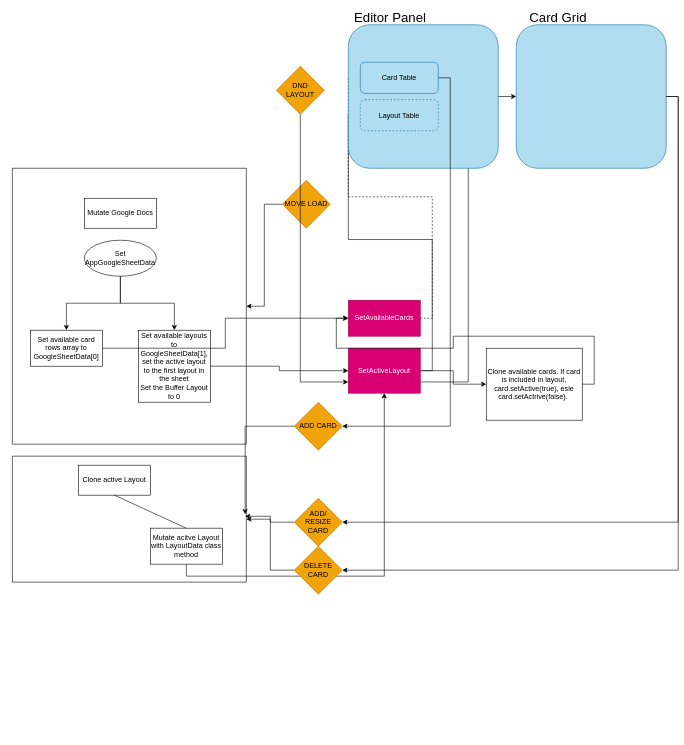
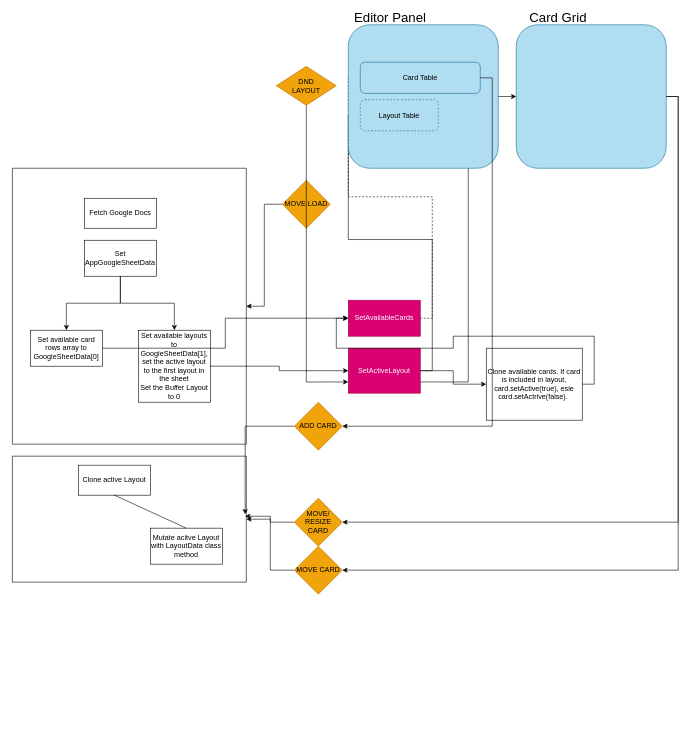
  <mxCell id="0" />
  <mxCell id="1" parent="0" />
  <mxCell id="2" value="" style="group" vertex="1" connectable="0" parent="1"><mxGeometry x="20" y="280" width="390" height="460" as="geometry" /></mxCell>
  <mxCell id="3" value="" style="verticalLabelPosition=bottom;verticalAlign=top;html=1;shape=mxgraph.basic.rect;fillColor2=none;strokeWidth=1;size=20;indent=5;" vertex="1" parent="2"><mxGeometry width="390" height="460" as="geometry" /></mxCell>
- <mxCell id="4" value="Mutate Google Docs" style="rounded=0;whiteSpace=wrap;html=1;" vertex="1" parent="2"><mxGeometry x="120" y="50" width="120" height="50" as="geometry" /></mxCell>
- <mxCell id="5" value="Set AppGoogleSheetData&lt;br&gt;" style="ellipse;whiteSpace=wrap;html=1;" vertex="1" parent="2"><mxGeometry x="120" y="120" width="120" height="60" as="geometry" /></mxCell>
+ <mxCell id="4" value="Fetch Google Docs" style="rounded=0;whiteSpace=wrap;html=1;" vertex="1" parent="2"><mxGeometry x="120" y="50" width="120" height="50" as="geometry" /></mxCell>
+ <mxCell id="5" value="Set AppGoogleSheetData&lt;br&gt;" style="rounded=0;whiteSpace=wrap;html=1;" vertex="1" parent="2"><mxGeometry x="120" y="120" width="120" height="60" as="geometry" /></mxCell>
  <mxCell id="6" value="Set available card rows array to GoogleSheetData[0]" style="rounded=0;whiteSpace=wrap;html=1;" vertex="1" parent="2"><mxGeometry x="30" y="270" width="120" height="60" as="geometry" /></mxCell>
  <mxCell id="7" style="edgeStyle=orthogonalEdgeStyle;rounded=0;orthogonalLoop=1;jettySize=auto;html=1;exitX=0.5;exitY=1;exitDx=0;exitDy=0;entryX=0.5;entryY=0;entryDx=0;entryDy=0;" edge="1" parent="2" source="5" target="6"><mxGeometry relative="1" as="geometry" /></mxCell>
  <mxCell id="8" value="Set available layouts to GoogleSheetData[1], set the active layout to the first layout in the sheet&lt;br&gt;Set the Buffer Layout to 0" style="rounded=0;whiteSpace=wrap;html=1;" vertex="1" parent="2"><mxGeometry x="210" y="270" width="120" height="120" as="geometry" /></mxCell>
  <mxCell id="9" style="edgeStyle=orthogonalEdgeStyle;rounded=0;orthogonalLoop=1;jettySize=auto;html=1;exitX=0.5;exitY=1;exitDx=0;exitDy=0;entryX=0.5;entryY=0;entryDx=0;entryDy=0;" edge="1" parent="2" source="5" target="8"><mxGeometry relative="1" as="geometry" /></mxCell>
  <mxCell id="10" style="edgeStyle=orthogonalEdgeStyle;rounded=0;orthogonalLoop=1;jettySize=auto;html=1;exitX=0;exitY=0.5;exitDx=0;exitDy=0;" edge="1" parent="1" source="11" target="3"><mxGeometry relative="1" as="geometry" /></mxCell>
  <mxCell id="11" value="MOVE LOAD" style="rhombus;whiteSpace=wrap;html=1;fillColor=#f0a30a;strokeColor=#BD7000;fontColor=#000000;" vertex="1" parent="1"><mxGeometry x="470" y="300" width="80" height="80" as="geometry" /></mxCell>
  <mxCell id="12" value="" style="group" vertex="1" connectable="0" parent="1"><mxGeometry x="20" y="760" width="390" height="460" as="geometry" /></mxCell>
  <mxCell id="13" value="" style="verticalLabelPosition=bottom;verticalAlign=top;html=1;shape=mxgraph.basic.rect;fillColor2=none;strokeWidth=1;size=20;indent=5;" vertex="1" parent="12"><mxGeometry width="390" height="210" as="geometry" /></mxCell>
  <mxCell id="14" value="Clone active Layout" style="rounded=0;whiteSpace=wrap;html=1;" vertex="1" parent="12"><mxGeometry x="110" y="15" width="120" height="50" as="geometry" /></mxCell>
  <mxCell id="15" value="Mutate acitve Layout with LayoutData class method" style="rounded=0;whiteSpace=wrap;html=1;" vertex="1" parent="12"><mxGeometry x="230" y="120" width="120" height="60" as="geometry" /></mxCell>
  <mxCell id="16" value="" style="endArrow=none;html=1;entryX=0.5;entryY=1;entryDx=0;entryDy=0;exitX=0.5;exitY=0;exitDx=0;exitDy=0;" edge="1" parent="12" source="15" target="14"><mxGeometry width="50" height="50" relative="1" as="geometry"><mxPoint x="90" y="190" as="sourcePoint" /><mxPoint x="140" y="140" as="targetPoint" /></mxGeometry></mxCell>
  <mxCell id="17" style="edgeStyle=orthogonalEdgeStyle;rounded=0;orthogonalLoop=1;jettySize=auto;html=1;exitX=1;exitY=0.5;exitDx=0;exitDy=0;entryX=0;entryY=0.5;entryDx=0;entryDy=0;" edge="1" parent="1" source="20" target="24"><mxGeometry relative="1" as="geometry" /></mxCell>
  <mxCell id="18" style="edgeStyle=orthogonalEdgeStyle;rounded=0;orthogonalLoop=1;jettySize=auto;html=1;exitX=1;exitY=0.5;exitDx=0;exitDy=0;entryX=0;entryY=0.5;entryDx=0;entryDy=0;" edge="1" parent="1" source="20" target="32"><mxGeometry relative="1" as="geometry" /></mxCell>
  <mxCell id="19" style="edgeStyle=orthogonalEdgeStyle;rounded=0;orthogonalLoop=1;jettySize=auto;html=1;exitX=1;exitY=0.75;exitDx=0;exitDy=0;entryX=0;entryY=0.5;entryDx=0;entryDy=0;" edge="1" parent="1" source="20" target="34"><mxGeometry relative="1" as="geometry" /></mxCell>
  <mxCell id="20" value="SetActiveLayout" style="rounded=0;whiteSpace=wrap;html=1;fillColor=#d80073;strokeColor=#A50040;fontColor=#ffffff;" vertex="1" parent="1"><mxGeometry x="580" y="580" width="120" height="75" as="geometry" /></mxCell>
- <mxCell id="21" style="edgeStyle=orthogonalEdgeStyle;rounded=0;orthogonalLoop=1;jettySize=auto;html=1;exitX=0.5;exitY=1;exitDx=0;exitDy=0;entryX=0.5;entryY=1;entryDx=0;entryDy=0;" edge="1" parent="1" source="15" target="20"><mxGeometry relative="1" as="geometry"><mxPoint x="200" y="960" as="targetPoint" /></mxGeometry></mxCell>
  <mxCell id="22" style="edgeStyle=orthogonalEdgeStyle;rounded=0;orthogonalLoop=1;jettySize=auto;html=1;exitX=1;exitY=0.5;exitDx=0;exitDy=0;entryX=0;entryY=0.5;entryDx=0;entryDy=0;" edge="1" parent="1" source="8" target="20"><mxGeometry relative="1" as="geometry" /></mxCell>
  <mxCell id="23" style="edgeStyle=orthogonalEdgeStyle;rounded=0;orthogonalLoop=1;jettySize=auto;html=1;exitX=1;exitY=0.5;exitDx=0;exitDy=0;entryX=0;entryY=0.5;entryDx=0;entryDy=0;" edge="1" parent="1" source="24" target="26"><mxGeometry relative="1" as="geometry" /></mxCell>
  <mxCell id="24" value="Clone available cards. If card is included in layout, card.setActive(true), esle card.setActrive(false).&amp;nbsp;" style="rounded=0;whiteSpace=wrap;html=1;" vertex="1" parent="1"><mxGeometry x="810" y="580" width="160" height="120" as="geometry" /></mxCell>
  <mxCell id="25" style="edgeStyle=orthogonalEdgeStyle;rounded=0;orthogonalLoop=1;jettySize=auto;html=1;exitX=1;exitY=0.5;exitDx=0;exitDy=0;entryX=0;entryY=0.5;entryDx=0;entryDy=0;dashed=1;" edge="1" parent="1" source="26" target="31"><mxGeometry relative="1" as="geometry" /></mxCell>
  <mxCell id="26" value="SetAvailableCards" style="rounded=0;whiteSpace=wrap;html=1;fillColor=#d80073;strokeColor=#A50040;fontColor=#ffffff;" vertex="1" parent="1"><mxGeometry x="580" y="500" width="120" height="60" as="geometry" /></mxCell>
  <mxCell id="27" style="edgeStyle=orthogonalEdgeStyle;rounded=0;orthogonalLoop=1;jettySize=auto;html=1;exitX=1;exitY=0.5;exitDx=0;exitDy=0;entryX=0;entryY=0.5;entryDx=0;entryDy=0;" edge="1" parent="1" source="6" target="26"><mxGeometry relative="1" as="geometry" /></mxCell>
  <mxCell id="28" value="" style="group" vertex="1" connectable="0" parent="1"><mxGeometry x="580" y="20" width="250" height="260" as="geometry" /></mxCell>
  <mxCell id="29" value="" style="rounded=1;whiteSpace=wrap;html=1;fillColor=#b1ddf0;strokeColor=#10739e;" vertex="1" parent="28"><mxGeometry y="20.8" width="250" height="239.2" as="geometry" /></mxCell>
  <mxCell id="30" value="&lt;font style=&quot;font-size: 22px&quot;&gt;Editor Panel&lt;/font&gt;" style="text;html=1;strokeColor=none;fillColor=none;align=center;verticalAlign=middle;whiteSpace=wrap;rounded=0;" vertex="1" parent="28"><mxGeometry width="140" height="20.8" as="geometry" /></mxCell>
- <mxCell id="31" value="Card Table" style="rounded=1;whiteSpace=wrap;html=1;fillColor=#b1ddf0;strokeColor=#10739e;" vertex="1" parent="28"><mxGeometry x="20" y="83.2" width="130" height="52" as="geometry" /></mxCell>
+ <mxCell id="31" value="Card Table" style="rounded=1;whiteSpace=wrap;html=1;fillColor=#b1ddf0;strokeColor=#10739e;" vertex="1" parent="28"><mxGeometry x="20" y="83.2" width="200" height="52" as="geometry" /></mxCell>
  <mxCell id="32" value="Layout Table" style="rounded=1;whiteSpace=wrap;html=1;fillColor=#b1ddf0;strokeColor=#10739e;dashed=1;" vertex="1" parent="28"><mxGeometry x="20" y="145.6" width="130" height="52" as="geometry" /></mxCell>
  <mxCell id="33" value="" style="group" vertex="1" connectable="0" parent="1"><mxGeometry x="860" y="20" width="250" height="260" as="geometry" /></mxCell>
  <mxCell id="34" value="" style="rounded=1;whiteSpace=wrap;html=1;fillColor=#b1ddf0;strokeColor=#10739e;" vertex="1" parent="33"><mxGeometry y="20.8" width="250" height="239.2" as="geometry" /></mxCell>
  <mxCell id="35" value="&lt;font style=&quot;font-size: 22px&quot;&gt;Card Grid&lt;/font&gt;" style="text;html=1;strokeColor=none;fillColor=none;align=center;verticalAlign=middle;whiteSpace=wrap;rounded=0;" vertex="1" parent="33"><mxGeometry width="140" height="20.8" as="geometry" /></mxCell>
  <mxCell id="36" style="edgeStyle=orthogonalEdgeStyle;rounded=0;orthogonalLoop=1;jettySize=auto;html=1;exitX=0.5;exitY=1;exitDx=0;exitDy=0;entryX=0;entryY=0.75;entryDx=0;entryDy=0;" edge="1" parent="1" source="37" target="20"><mxGeometry relative="1" as="geometry" /></mxCell>
- <mxCell id="37" value="DND &lt;br&gt;LAYOUT" style="rhombus;whiteSpace=wrap;html=1;fillColor=#f0a30a;strokeColor=#BD7000;fontColor=#000000;" vertex="1" parent="1"><mxGeometry x="460" y="110" width="80" height="80" as="geometry" /></mxCell>
+ <mxCell id="37" value="DND &lt;br&gt;LAYOUT" style="rhombus;whiteSpace=wrap;html=1;fillColor=#f0a30a;strokeColor=#BD7000;fontColor=#000000;" vertex="1" parent="1"><mxGeometry x="460" y="110" width="100" height="65" as="geometry" /></mxCell>
  <mxCell id="38" style="edgeStyle=orthogonalEdgeStyle;rounded=0;orthogonalLoop=1;jettySize=auto;html=1;exitX=0;exitY=0.5;exitDx=0;exitDy=0;entryX=0.995;entryY=0.461;entryDx=0;entryDy=0;entryPerimeter=0;" edge="1" parent="1" source="39" target="13"><mxGeometry relative="1" as="geometry" /></mxCell>
  <mxCell id="39" value="ADD CARD" style="rhombus;whiteSpace=wrap;html=1;fillColor=#f0a30a;strokeColor=#BD7000;fontColor=#000000;" vertex="1" parent="1"><mxGeometry x="490" y="670" width="80" height="80" as="geometry" /></mxCell>
  <mxCell id="40" style="edgeStyle=orthogonalEdgeStyle;rounded=0;orthogonalLoop=1;jettySize=auto;html=1;exitX=0;exitY=0.5;exitDx=0;exitDy=0;" edge="1" parent="1" source="41" target="13"><mxGeometry relative="1" as="geometry" /></mxCell>
- <mxCell id="41" value="ADD/&lt;br&gt;RESIZE&lt;br&gt;CARD" style="rhombus;whiteSpace=wrap;html=1;fillColor=#f0a30a;strokeColor=#BD7000;fontColor=#000000;" vertex="1" parent="1"><mxGeometry x="490" y="830" width="80" height="80" as="geometry" /></mxCell>
+ <mxCell id="41" value="MOVE/&lt;br&gt;RESIZE&lt;br&gt;CARD" style="rhombus;whiteSpace=wrap;html=1;fillColor=#f0a30a;strokeColor=#BD7000;fontColor=#000000;" vertex="1" parent="1"><mxGeometry x="490" y="830" width="80" height="80" as="geometry" /></mxCell>
  <mxCell id="42" style="edgeStyle=orthogonalEdgeStyle;rounded=0;orthogonalLoop=1;jettySize=auto;html=1;exitX=0;exitY=0.5;exitDx=0;exitDy=0;entryX=0.995;entryY=0.477;entryDx=0;entryDy=0;entryPerimeter=0;" edge="1" parent="1" source="43" target="13"><mxGeometry relative="1" as="geometry" /></mxCell>
- <mxCell id="43" value="DELETE CARD" style="rhombus;whiteSpace=wrap;html=1;fillColor=#f0a30a;strokeColor=#BD7000;fontColor=#000000;" vertex="1" parent="1"><mxGeometry x="490" y="910" width="80" height="80" as="geometry" /></mxCell>
+ <mxCell id="43" value="MOVE CARD" style="rhombus;whiteSpace=wrap;html=1;fillColor=#f0a30a;strokeColor=#BD7000;fontColor=#000000;" vertex="1" parent="1"><mxGeometry x="490" y="910" width="80" height="80" as="geometry" /></mxCell>
  <mxCell id="44" style="edgeStyle=orthogonalEdgeStyle;rounded=0;orthogonalLoop=1;jettySize=auto;html=1;exitX=1;exitY=0.5;exitDx=0;exitDy=0;entryX=1;entryY=0.5;entryDx=0;entryDy=0;" edge="1" parent="1" source="34" target="41"><mxGeometry relative="1" as="geometry" /></mxCell>
  <mxCell id="45" style="edgeStyle=orthogonalEdgeStyle;rounded=0;orthogonalLoop=1;jettySize=auto;html=1;exitX=1;exitY=0.5;exitDx=0;exitDy=0;entryX=1;entryY=0.5;entryDx=0;entryDy=0;" edge="1" parent="1" source="34" target="43"><mxGeometry relative="1" as="geometry" /></mxCell>
  <mxCell id="46" style="edgeStyle=orthogonalEdgeStyle;rounded=0;orthogonalLoop=1;jettySize=auto;html=1;exitX=1;exitY=0.5;exitDx=0;exitDy=0;entryX=1;entryY=0.5;entryDx=0;entryDy=0;" edge="1" parent="1" source="31" target="39"><mxGeometry relative="1" as="geometry" /></mxCell>
